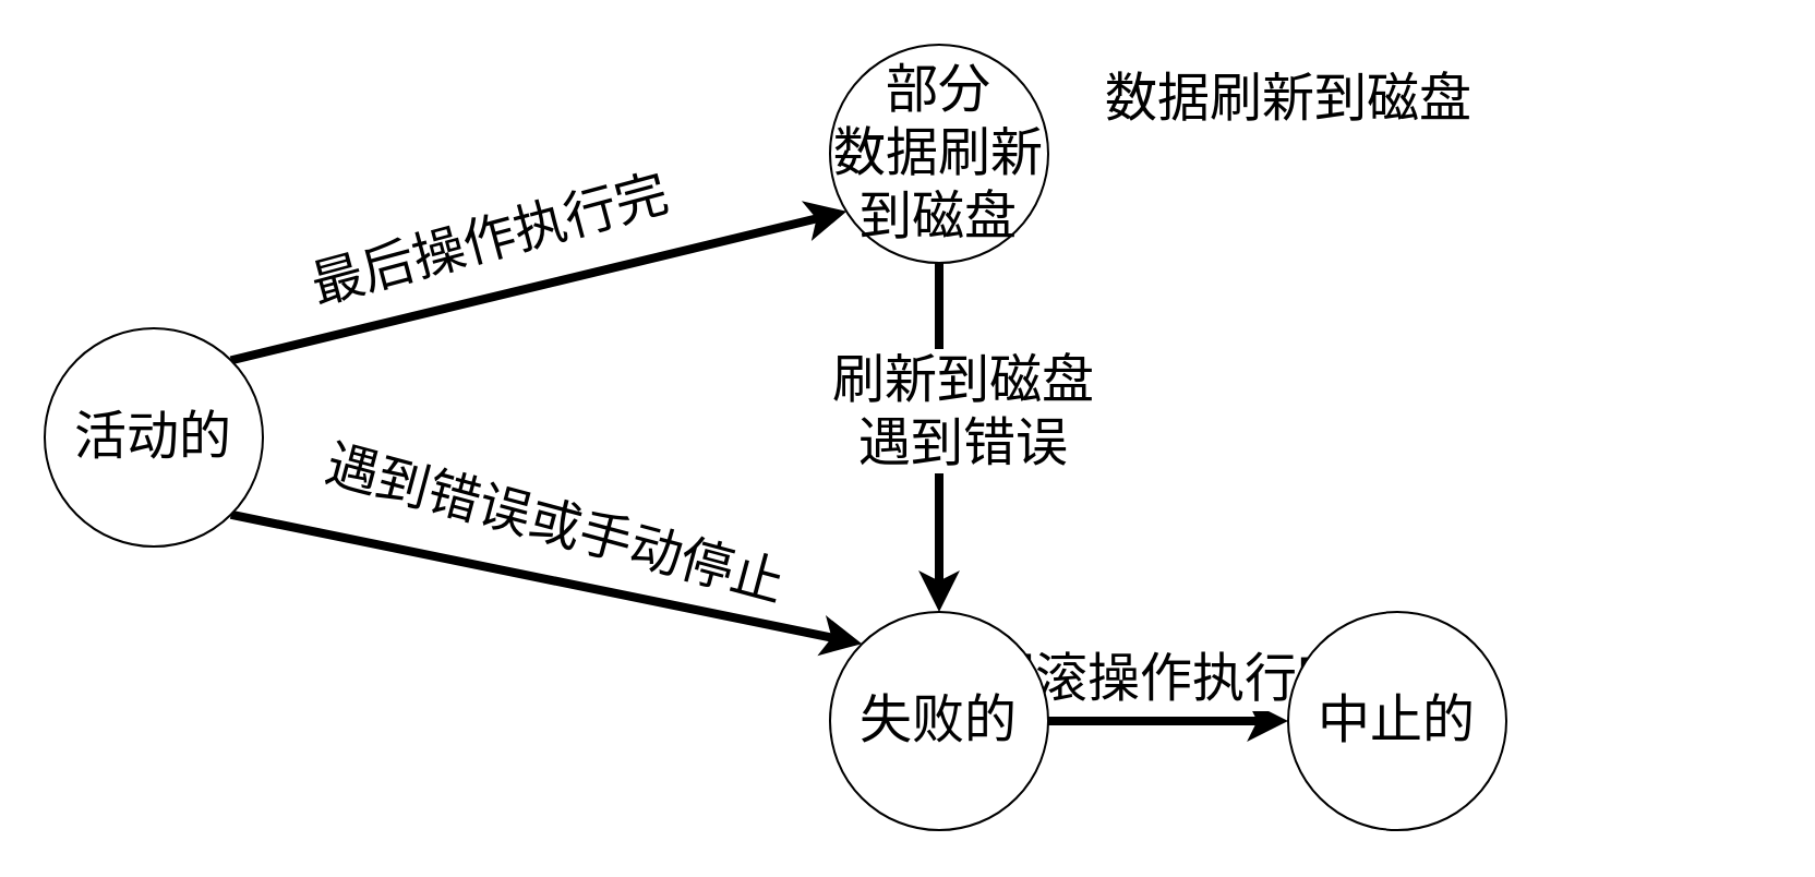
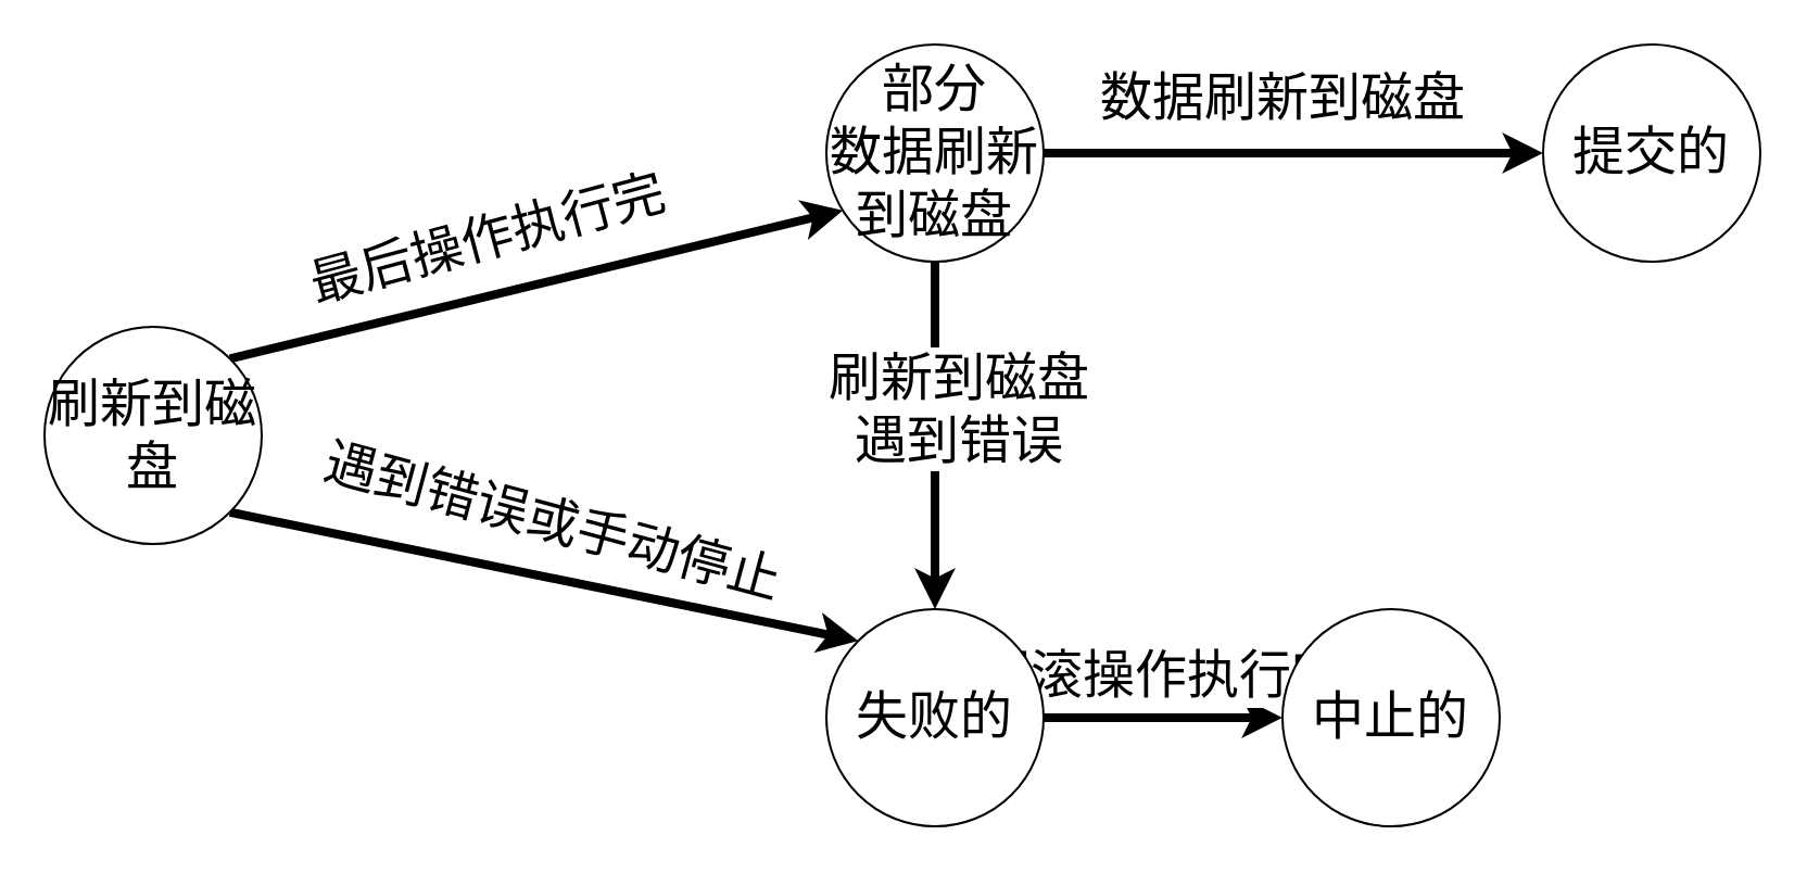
  <mxCell id="0" />
  <mxCell id="1" parent="0" />
+ <mxCell id="2" style="edgeStyle=none;html=1;entryX=0;entryY=0.5;entryDx=0;entryDy=0;fontSize=24;strokeWidth=4;" edge="1" parent="1" source="5" target="14"><mxGeometry relative="1" as="geometry" /></mxCell>
  <mxCell id="3" style="edgeStyle=none;html=1;exitX=0.5;exitY=1;exitDx=0;exitDy=0;entryX=0.5;entryY=0;entryDx=0;entryDy=0;fontSize=24;strokeWidth=4;" edge="1" parent="1" source="5" target="13"><mxGeometry relative="1" as="geometry" /></mxCell>
  <mxCell id="4" value="刷新到磁盘&lt;br&gt;遇到错误" style="edgeLabel;html=1;align=center;verticalAlign=middle;resizable=0;points=[];fontSize=24;" vertex="1" connectable="0" parent="3"><mxGeometry x="-0.263" y="-2" relative="1" as="geometry"><mxPoint x="12" y="8" as="offset" /></mxGeometry></mxCell>
  <mxCell id="5" value="&lt;font style=&quot;font-size: 24px&quot;&gt;部分&lt;br&gt;数据刷新到磁盘&lt;br&gt;&lt;/font&gt;" style="ellipse;whiteSpace=wrap;html=1;aspect=fixed;" vertex="1" parent="1"><mxGeometry x="380" y="20" width="100" height="100" as="geometry" /></mxCell>
  <mxCell id="6" style="edgeStyle=none;html=1;exitX=1;exitY=0;exitDx=0;exitDy=0;entryX=0.076;entryY=0.764;entryDx=0;entryDy=0;entryPerimeter=0;fontSize=24;strokeWidth=4;" edge="1" parent="1" source="10" target="5"><mxGeometry relative="1" as="geometry" /></mxCell>
  <mxCell id="7" value="最后操作执行完" style="edgeLabel;html=1;align=center;verticalAlign=middle;resizable=0;points=[];fontSize=24;rotation=-15;" vertex="1" connectable="0" parent="6"><mxGeometry x="-0.24" y="3" relative="1" as="geometry"><mxPoint x="12" y="-26" as="offset" /></mxGeometry></mxCell>
  <mxCell id="8" style="edgeStyle=none;html=1;exitX=1;exitY=1;exitDx=0;exitDy=0;entryX=0;entryY=0;entryDx=0;entryDy=0;fontSize=24;strokeWidth=4;" edge="1" parent="1" source="10" target="13"><mxGeometry relative="1" as="geometry" /></mxCell>
  <mxCell id="9" value="遇到错误或手动停止" style="edgeLabel;html=1;align=center;verticalAlign=middle;resizable=0;points=[];fontSize=24;rotation=15;" vertex="1" connectable="0" parent="8"><mxGeometry x="-0.288" relative="1" as="geometry"><mxPoint x="45" y="-17" as="offset" /></mxGeometry></mxCell>
- <mxCell id="10" value="&lt;font style=&quot;font-size: 24px&quot;&gt;活动的&lt;br&gt;&lt;/font&gt;" style="ellipse;whiteSpace=wrap;html=1;aspect=fixed;" vertex="1" parent="1"><mxGeometry x="20" y="150" width="100" height="100" as="geometry" /></mxCell>
+ <mxCell id="10" value="&lt;font style=&quot;font-size: 24px&quot;&gt;刷新到磁盘&lt;br&gt;&lt;/font&gt;" style="ellipse;whiteSpace=wrap;html=1;aspect=fixed;" vertex="1" parent="1"><mxGeometry x="20" y="150" width="100" height="100" as="geometry" /></mxCell>
  <mxCell id="11" style="edgeStyle=none;html=1;entryX=0;entryY=0.5;entryDx=0;entryDy=0;fontSize=24;strokeWidth=4;" edge="1" parent="1" source="13" target="15"><mxGeometry relative="1" as="geometry" /></mxCell>
  <mxCell id="12" value="回滚操作执行完" style="edgeLabel;html=1;align=center;verticalAlign=middle;resizable=0;points=[];fontSize=24;" vertex="1" connectable="0" parent="11"><mxGeometry x="-0.166" y="4" relative="1" as="geometry"><mxPoint x="7" y="-16" as="offset" /></mxGeometry></mxCell>
  <mxCell id="13" value="&lt;font style=&quot;font-size: 24px&quot;&gt;失败的&lt;br&gt;&lt;/font&gt;" style="ellipse;whiteSpace=wrap;html=1;aspect=fixed;" vertex="1" parent="1"><mxGeometry x="380" y="280" width="100" height="100" as="geometry" /></mxCell>
+ <mxCell id="14" value="&lt;font style=&quot;font-size: 24px&quot;&gt;提交的&lt;br&gt;&lt;/font&gt;" style="ellipse;whiteSpace=wrap;html=1;aspect=fixed;" vertex="1" parent="1"><mxGeometry x="710" y="20" width="100" height="100" as="geometry" /></mxCell>
  <mxCell id="15" value="&lt;font style=&quot;font-size: 24px&quot;&gt;中止的&lt;br&gt;&lt;/font&gt;" style="ellipse;whiteSpace=wrap;html=1;aspect=fixed;" vertex="1" parent="1"><mxGeometry x="590" y="280" width="100" height="100" as="geometry" /></mxCell>
  <mxCell id="16" value="数据刷新到磁盘" style="text;html=1;align=center;verticalAlign=middle;resizable=0;points=[];autosize=1;strokeColor=none;fillColor=none;fontSize=24;" vertex="1" parent="1"><mxGeometry x="500" y="30" width="180" height="30" as="geometry" /></mxCell>
